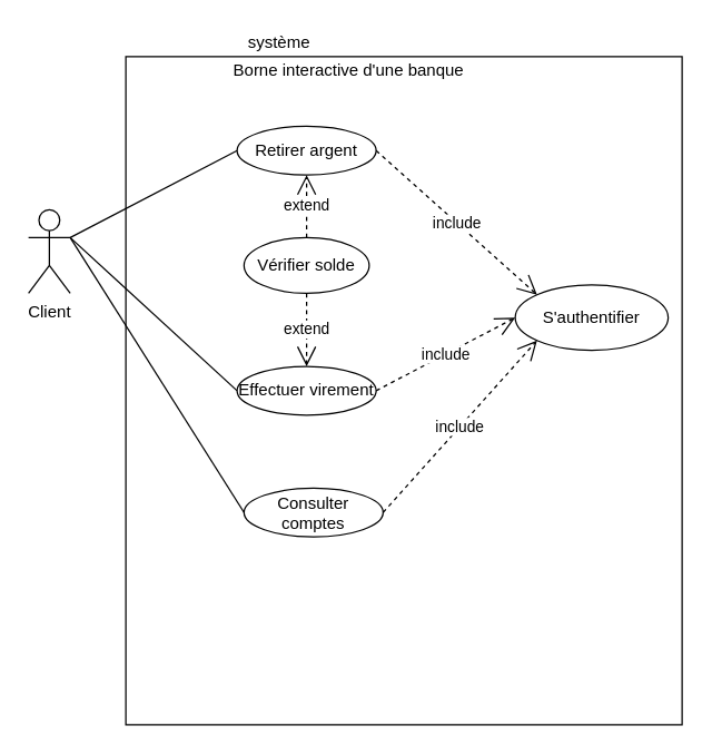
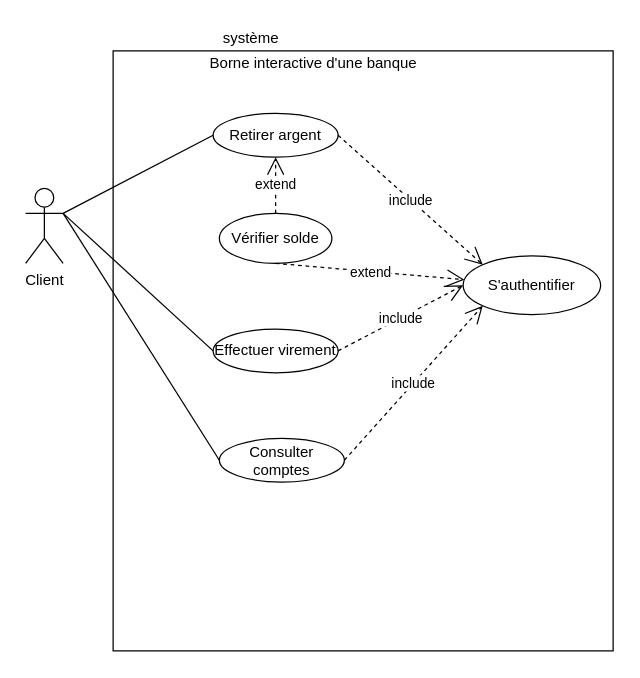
  <mxCell id="0" />
  <mxCell id="1" parent="0" />
  <mxCell id="2" value="" style="rounded=0;whiteSpace=wrap;html=1;fontStyle=1" vertex="1" parent="1"><mxGeometry x="90" y="40" width="400" height="480" as="geometry" /></mxCell>
  <mxCell id="3" value="système" style="text;html=1;align=center;verticalAlign=middle;resizable=0;points=[];autosize=1;strokeColor=none;fillColor=none;" vertex="1" parent="1"><mxGeometry x="170" y="20" width="60" height="20" as="geometry" /></mxCell>
  <mxCell id="4" value="Borne interactive d'une banque" style="text;html=1;align=center;verticalAlign=middle;resizable=0;points=[];autosize=1;strokeColor=none;fillColor=none;" vertex="1" parent="1"><mxGeometry x="160" y="40" width="180" height="20" as="geometry" /></mxCell>
  <mxCell id="5" style="edgeStyle=none;html=1;exitX=1;exitY=0.333;exitDx=0;exitDy=0;exitPerimeter=0;entryX=0;entryY=0.5;entryDx=0;entryDy=0;endArrow=none;endFill=0;" edge="1" parent="1" source="8" target="9"><mxGeometry relative="1" as="geometry" /></mxCell>
  <mxCell id="6" style="edgeStyle=none;html=1;exitX=1;exitY=0.333;exitDx=0;exitDy=0;exitPerimeter=0;entryX=0;entryY=0.5;entryDx=0;entryDy=0;endArrow=none;endFill=0;" edge="1" parent="1" source="8" target="10"><mxGeometry relative="1" as="geometry" /></mxCell>
  <mxCell id="7" style="edgeStyle=none;html=1;exitX=1;exitY=0.333;exitDx=0;exitDy=0;exitPerimeter=0;entryX=0;entryY=0.5;entryDx=0;entryDy=0;endArrow=none;endFill=0;" edge="1" parent="1" source="8" target="11"><mxGeometry relative="1" as="geometry" /></mxCell>
  <mxCell id="8" value="Client" style="shape=umlActor;verticalLabelPosition=bottom;verticalAlign=top;html=1;" vertex="1" parent="1"><mxGeometry x="20" y="150" width="30" height="60" as="geometry" /></mxCell>
  <mxCell id="9" value="Retirer argent" style="ellipse;whiteSpace=wrap;html=1;" vertex="1" parent="1"><mxGeometry x="170" y="90" width="100" height="35" as="geometry" /></mxCell>
  <mxCell id="10" value="Effectuer virement" style="ellipse;whiteSpace=wrap;html=1;" vertex="1" parent="1"><mxGeometry x="170" y="262.5" width="100" height="35" as="geometry" /></mxCell>
  <mxCell id="11" value="Consulter comptes" style="ellipse;whiteSpace=wrap;html=1;" vertex="1" parent="1"><mxGeometry x="175" y="350" width="100" height="35" as="geometry" /></mxCell>
  <mxCell id="12" value="S'authentifier" style="ellipse;whiteSpace=wrap;html=1;" vertex="1" parent="1"><mxGeometry x="370" y="204" width="110" height="47" as="geometry" /></mxCell>
  <mxCell id="13" value="include" style="endArrow=open;endSize=12;dashed=1;html=1;exitX=1;exitY=0.5;exitDx=0;exitDy=0;entryX=0;entryY=0;entryDx=0;entryDy=0;" edge="1" parent="1" source="9" target="12"><mxGeometry width="160" relative="1" as="geometry"><mxPoint x="340" y="280" as="sourcePoint" /><mxPoint x="500" y="280" as="targetPoint" /></mxGeometry></mxCell>
  <mxCell id="14" value="include" style="endArrow=open;endSize=12;dashed=1;html=1;exitX=1;exitY=0.5;exitDx=0;exitDy=0;entryX=0;entryY=0.5;entryDx=0;entryDy=0;" edge="1" parent="1" source="10" target="12"><mxGeometry width="160" relative="1" as="geometry"><mxPoint x="560" y="230" as="sourcePoint" /><mxPoint x="685" y="311.5" as="targetPoint" /></mxGeometry></mxCell>
  <mxCell id="15" value="include" style="endArrow=open;endSize=12;dashed=1;html=1;exitX=1;exitY=0.5;exitDx=0;exitDy=0;entryX=0;entryY=1;entryDx=0;entryDy=0;" edge="1" parent="1" source="11" target="12"><mxGeometry width="160" relative="1" as="geometry"><mxPoint x="550" y="320" as="sourcePoint" /><mxPoint x="675" y="401.5" as="targetPoint" /></mxGeometry></mxCell>
  <mxCell id="16" value="Vérifier solde" style="ellipse;whiteSpace=wrap;html=1;" vertex="1" parent="1"><mxGeometry x="175" y="170" width="90" height="40" as="geometry" /></mxCell>
- <mxCell id="17" value="extend" style="endArrow=open;endSize=12;dashed=1;html=1;exitX=0.5;exitY=1;exitDx=0;exitDy=0;entryX=0.5;entryY=0;entryDx=0;entryDy=0;" edge="1" parent="1" source="16" target="10"><mxGeometry width="160" relative="1" as="geometry"><mxPoint x="340" y="280" as="sourcePoint" /><mxPoint x="500" y="280" as="targetPoint" /></mxGeometry></mxCell>
+ <mxCell id="17" value="extend" style="endArrow=open;endSize=12;dashed=1;html=1;exitX=0.5;exitY=1;exitDx=0;exitDy=0;" edge="1" parent="1" source="16" target="12"><mxGeometry width="160" relative="1" as="geometry"><mxPoint x="340" y="280" as="sourcePoint" /><mxPoint x="500" y="280" as="targetPoint" /></mxGeometry></mxCell>
  <mxCell id="18" value="extend" style="endArrow=open;endSize=12;dashed=1;html=1;exitX=0.5;exitY=0;exitDx=0;exitDy=0;entryX=0.5;entryY=1;entryDx=0;entryDy=0;" edge="1" parent="1" source="16" target="9"><mxGeometry width="160" relative="1" as="geometry"><mxPoint x="340" y="280" as="sourcePoint" /><mxPoint x="500" y="280" as="targetPoint" /></mxGeometry></mxCell>
